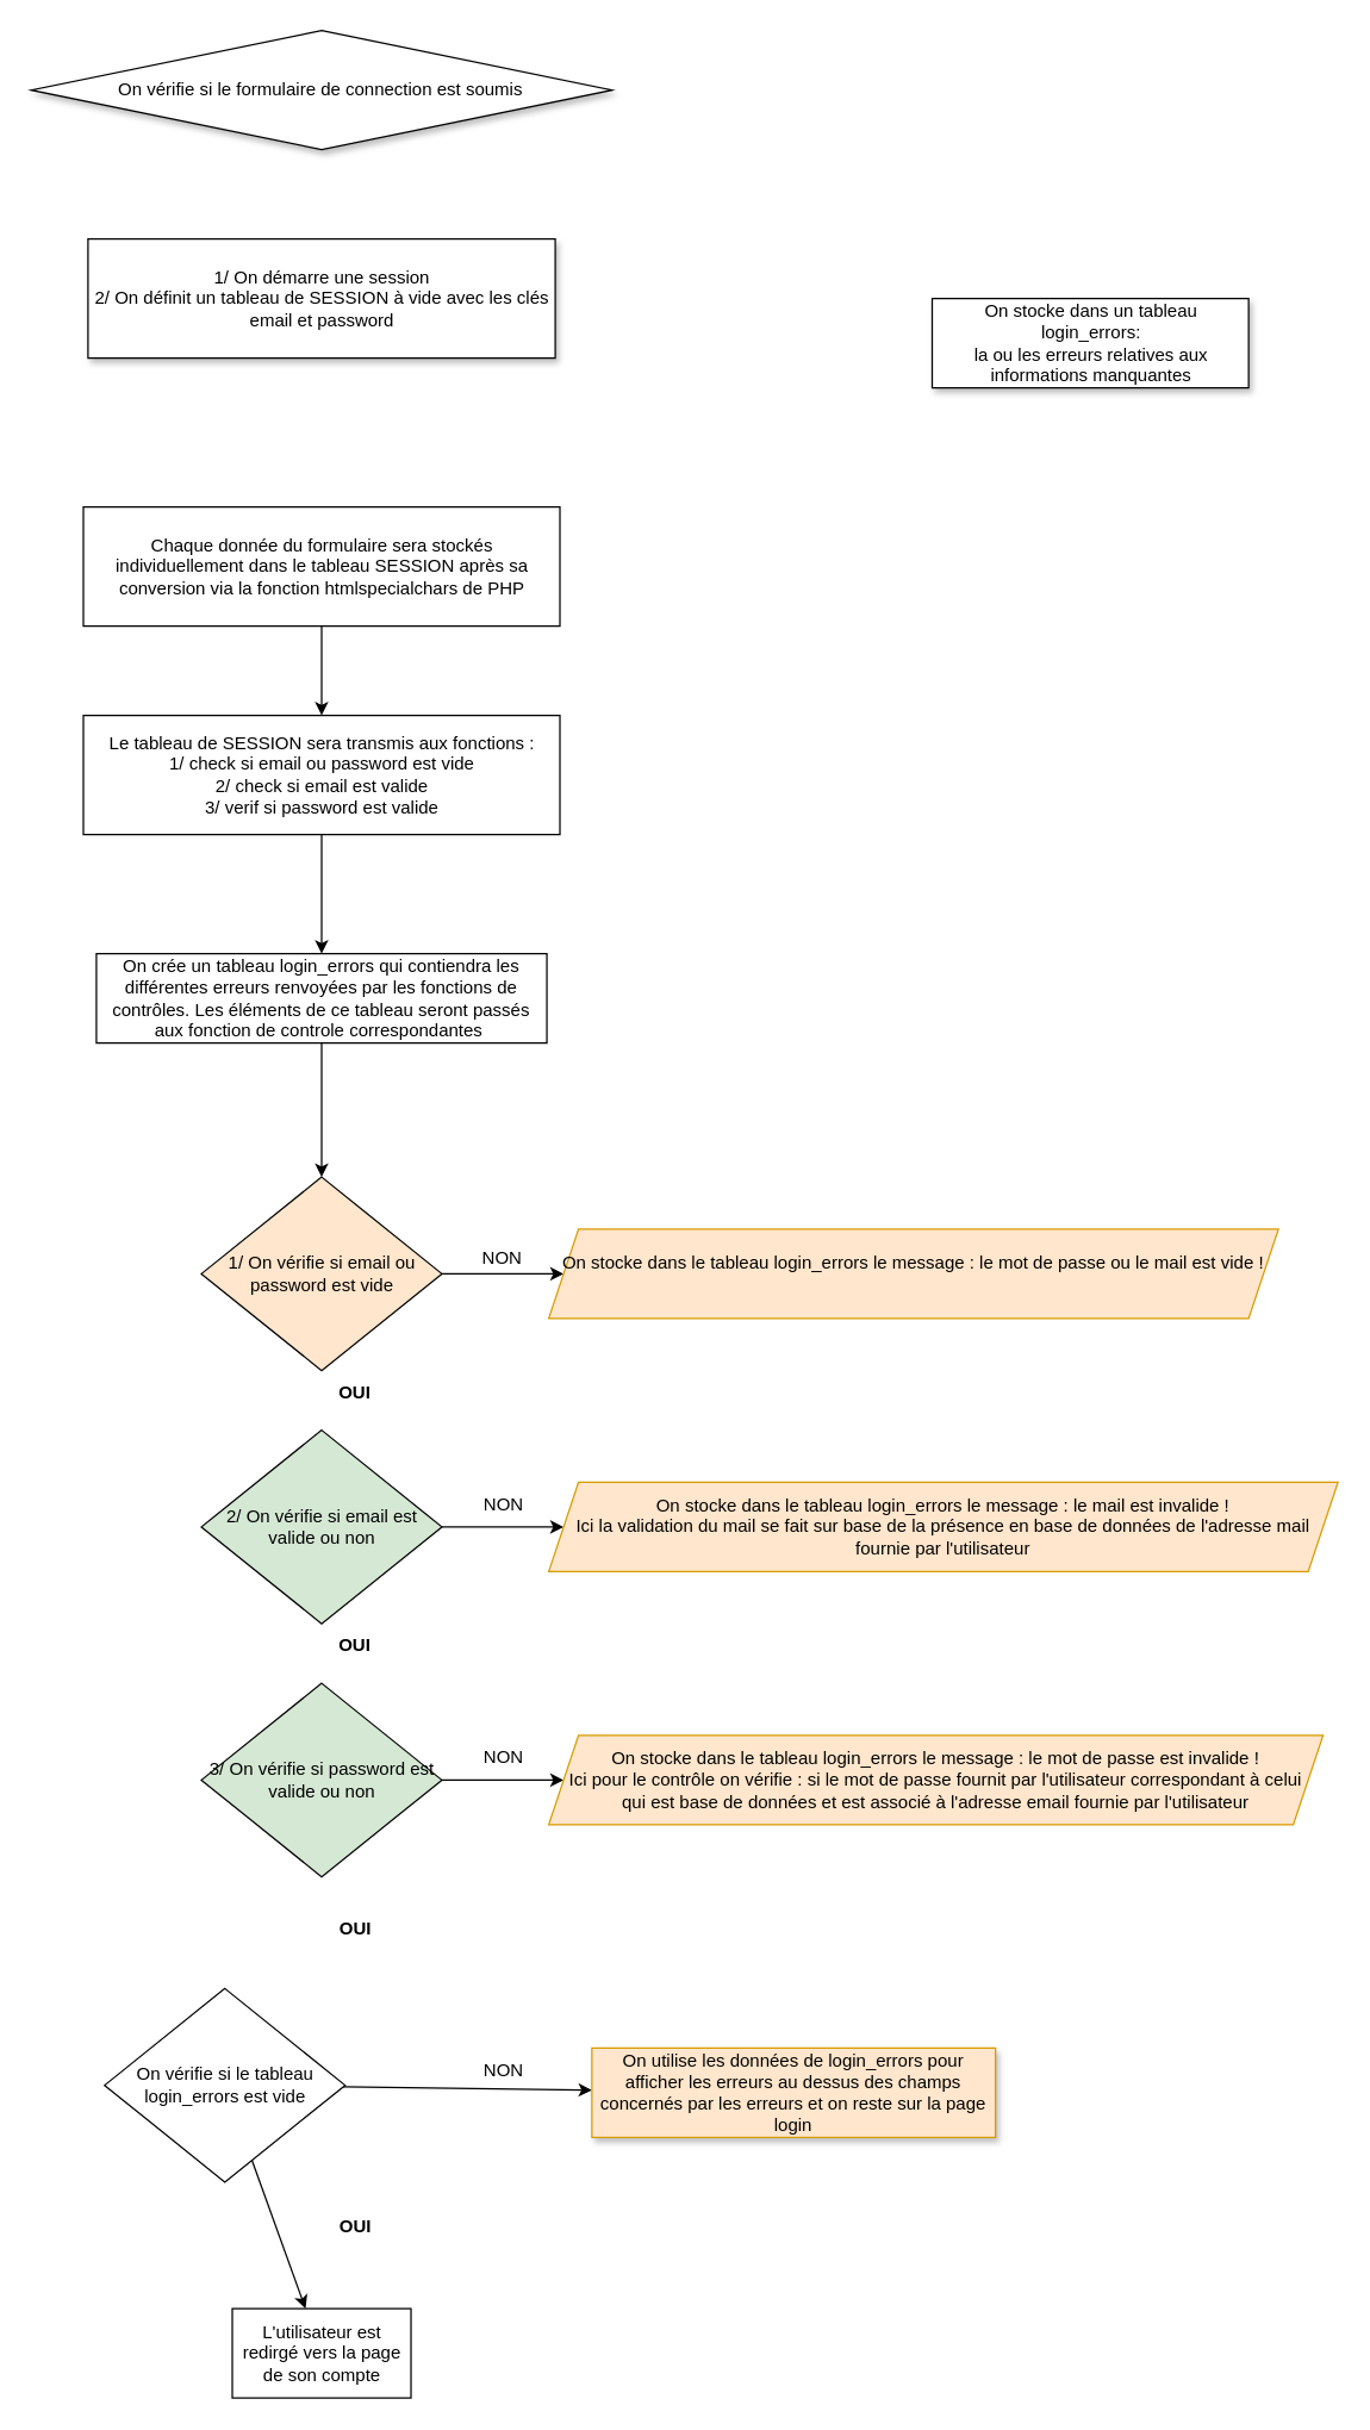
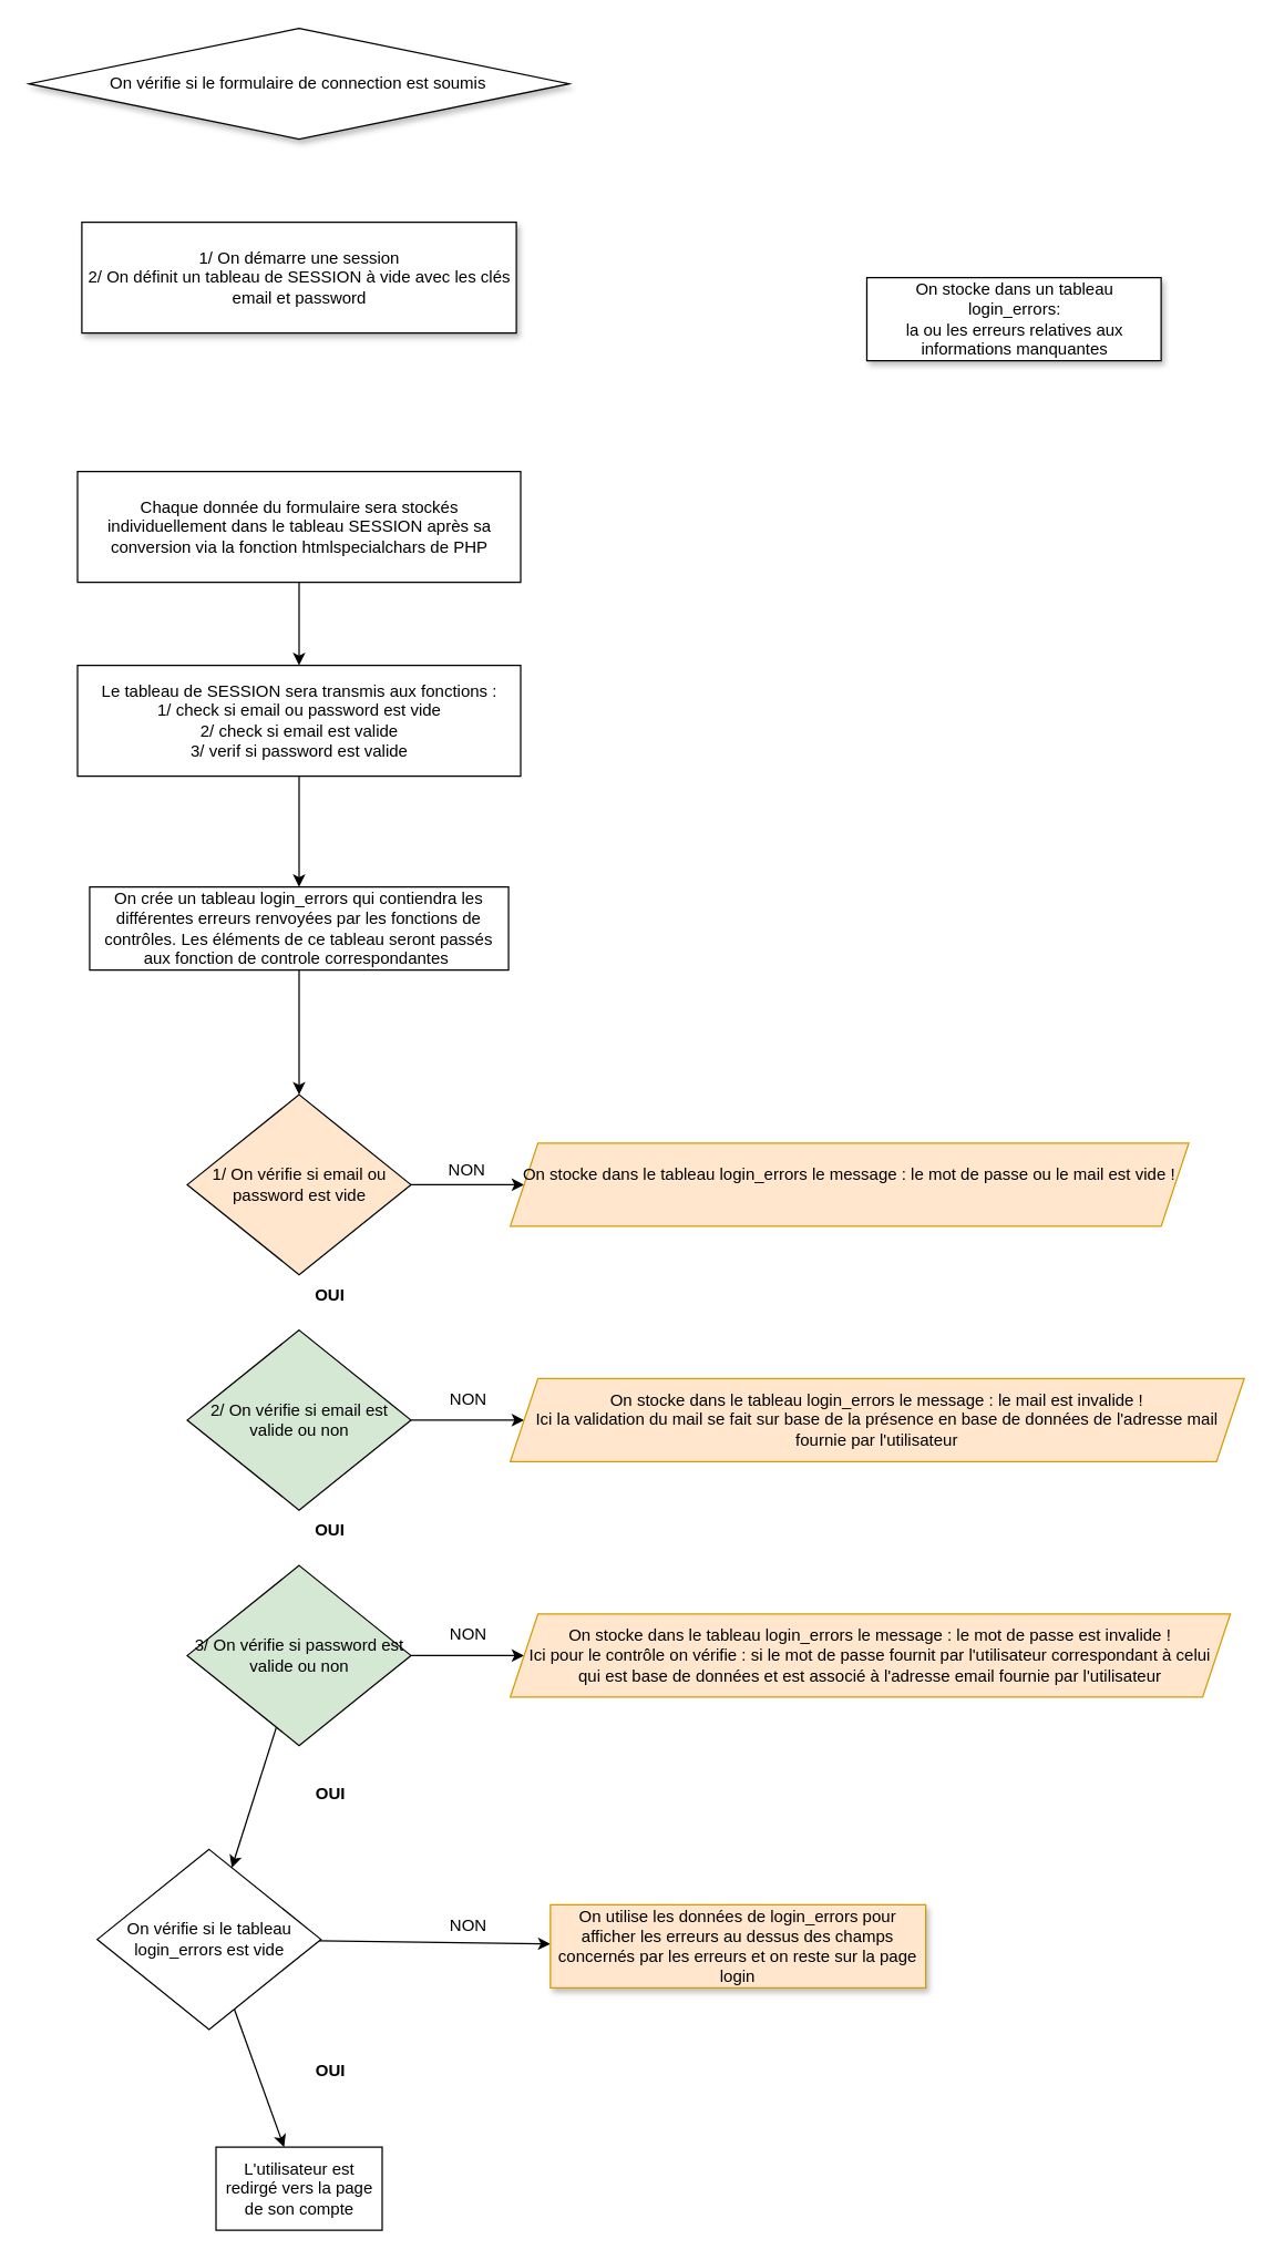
  <mxCell id="0" />
  <mxCell id="1" parent="0" />
  <mxCell id="2" style="edgeStyle=none;html=1;exitX=0.5;exitY=1;exitDx=0;exitDy=0;entryX=0.5;entryY=0;entryDx=0;entryDy=0;" edge="1" parent="1" source="3" target="20"><mxGeometry relative="1" as="geometry" /></mxCell>
  <mxCell id="3" value="Chaque donnée du formulaire sera stockés individuellement dans le tableau SESSION après sa conversion via la fonction htmlspecialchars de PHP" style="rounded=0;whiteSpace=wrap;html=1;" vertex="1" parent="1"><mxGeometry x="55.5" y="340" width="320" height="80" as="geometry" /></mxCell>
  <mxCell id="4" style="edgeStyle=none;html=1;exitX=1;exitY=0.5;exitDx=0;exitDy=0;entryX=0;entryY=0.5;entryDx=0;entryDy=0;" edge="1" parent="1" source="5" target="9"><mxGeometry relative="1" as="geometry" /></mxCell>
  <mxCell id="5" value="1/ On vérifie si email ou password est vide" style="rhombus;whiteSpace=wrap;html=1;fillColor=#ffe6cc;" vertex="1" parent="1"><mxGeometry x="134.75" y="790" width="161.5" height="130" as="geometry" /></mxCell>
  <mxCell id="6" value="2/ On vérifie si email est valide ou non" style="rhombus;whiteSpace=wrap;html=1;fillColor=#d5e8d4;" vertex="1" parent="1"><mxGeometry x="134.75" y="960" width="161.5" height="130" as="geometry" /></mxCell>
+ <mxCell id="7" value="" style="edgeStyle=none;html=1;" edge="1" parent="1" source="8" target="25"><mxGeometry relative="1" as="geometry" /></mxCell>
  <mxCell id="8" value="3/ On vérifie si password est valide ou non" style="rhombus;whiteSpace=wrap;html=1;fillColor=#d5e8d4;" vertex="1" parent="1"><mxGeometry x="134.75" y="1130" width="161.5" height="130" as="geometry" /></mxCell>
  <mxCell id="9" value="On stocke dans le tableau login_errors le message : le mot de passe ou le mail est vide !&lt;br&gt;&amp;nbsp;" style="shape=parallelogram;perimeter=parallelogramPerimeter;whiteSpace=wrap;html=1;fixedSize=1;fillColor=#ffe6cc;strokeColor=#d79b00;" vertex="1" parent="1"><mxGeometry x="368" y="825" width="490" height="60" as="geometry" /></mxCell>
  <mxCell id="10" value="NON" style="text;strokeColor=none;align=center;fillColor=none;html=1;verticalAlign=middle;whiteSpace=wrap;rounded=0;" vertex="1" parent="1"><mxGeometry x="306.75" y="830" width="60" height="30" as="geometry" /></mxCell>
  <mxCell id="11" value="&lt;b&gt;OUI&lt;/b&gt;" style="text;strokeColor=none;align=center;fillColor=none;html=1;verticalAlign=middle;whiteSpace=wrap;rounded=0;" vertex="1" parent="1"><mxGeometry x="208" y="920" width="60" height="30" as="geometry" /></mxCell>
  <mxCell id="12" style="edgeStyle=none;html=1;exitX=1;exitY=0.5;exitDx=0;exitDy=0;entryX=0;entryY=0.5;entryDx=0;entryDy=0;" edge="1" parent="1" target="13"><mxGeometry relative="1" as="geometry"><mxPoint x="296.25" y="1025" as="sourcePoint" /></mxGeometry></mxCell>
  <mxCell id="13" value="On stocke dans le tableau login_errors le message : le mail est invalide !&lt;br&gt;Ici la validation du mail se fait sur base de la présence en base de données de l'adresse mail fournie par l'utilisateur" style="shape=parallelogram;perimeter=parallelogramPerimeter;whiteSpace=wrap;html=1;fixedSize=1;fillColor=#ffe6cc;strokeColor=#d79b00;" vertex="1" parent="1"><mxGeometry x="368" y="995" width="530" height="60" as="geometry" /></mxCell>
  <mxCell id="14" style="edgeStyle=none;html=1;exitX=1;exitY=0.5;exitDx=0;exitDy=0;entryX=0;entryY=0.5;entryDx=0;entryDy=0;" edge="1" parent="1" target="15"><mxGeometry relative="1" as="geometry"><mxPoint x="296.25" y="1195" as="sourcePoint" /></mxGeometry></mxCell>
  <mxCell id="15" value="On stocke dans le tableau login_errors le message : le mot de passe est invalide !&lt;br&gt;Ici pour le contrôle on vérifie : si le mot de passe fournit par l'utilisateur correspondant à celui &lt;br&gt;qui est base de données et est associé à l'adresse email fournie par l'utilisateur" style="shape=parallelogram;perimeter=parallelogramPerimeter;whiteSpace=wrap;html=1;fixedSize=1;fillColor=#ffe6cc;strokeColor=#d79b00;" vertex="1" parent="1"><mxGeometry x="368" y="1165" width="520" height="60" as="geometry" /></mxCell>
  <mxCell id="16" value="NON" style="text;strokeColor=none;align=center;fillColor=none;html=1;verticalAlign=middle;whiteSpace=wrap;rounded=0;" vertex="1" parent="1"><mxGeometry x="308" y="995" width="60" height="30" as="geometry" /></mxCell>
  <mxCell id="17" value="&lt;b&gt;OUI&lt;/b&gt;" style="text;strokeColor=none;align=center;fillColor=none;html=1;verticalAlign=middle;whiteSpace=wrap;rounded=0;" vertex="1" parent="1"><mxGeometry x="208" y="1090" width="60" height="30" as="geometry" /></mxCell>
  <mxCell id="18" value="NON" style="text;strokeColor=none;align=center;fillColor=none;html=1;verticalAlign=middle;whiteSpace=wrap;rounded=0;" vertex="1" parent="1"><mxGeometry x="308" y="1165" width="60" height="30" as="geometry" /></mxCell>
  <mxCell id="19" style="edgeStyle=none;html=1;exitX=0.5;exitY=1;exitDx=0;exitDy=0;entryX=0.5;entryY=0;entryDx=0;entryDy=0;" edge="1" parent="1" source="20" target="22"><mxGeometry relative="1" as="geometry" /></mxCell>
  <mxCell id="20" value="Le tableau de SESSION sera transmis aux fonctions :&lt;br&gt;1/ check si email ou password est vide&lt;br&gt;2/ check si email est valide&lt;br&gt;3/ verif si password est valide" style="rounded=0;whiteSpace=wrap;html=1;" vertex="1" parent="1"><mxGeometry x="55.5" y="480" width="320" height="80" as="geometry" /></mxCell>
  <mxCell id="21" style="edgeStyle=none;html=1;exitX=0.5;exitY=1;exitDx=0;exitDy=0;entryX=0.5;entryY=0;entryDx=0;entryDy=0;" edge="1" parent="1" source="22" target="5"><mxGeometry relative="1" as="geometry" /></mxCell>
  <mxCell id="22" value="On crée un tableau login_errors qui contiendra les différentes erreurs renvoyées par les fonctions de contrôles. Les éléments de ce tableau seront passés aux fonction de controle correspondantes&amp;nbsp;" style="rounded=0;whiteSpace=wrap;html=1;" vertex="1" parent="1"><mxGeometry x="64.25" y="640" width="302.5" height="60" as="geometry" /></mxCell>
  <mxCell id="23" value="" style="edgeStyle=none;html=1;" edge="1" parent="1" source="25" target="26"><mxGeometry relative="1" as="geometry" /></mxCell>
  <mxCell id="24" value="" style="edgeStyle=none;html=1;" edge="1" parent="1" source="25" target="28"><mxGeometry relative="1" as="geometry" /></mxCell>
  <mxCell id="25" value="On vérifie si le tableau login_errors est vide" style="rhombus;whiteSpace=wrap;html=1;" vertex="1" parent="1"><mxGeometry x="69.75" y="1335" width="161.5" height="130" as="geometry" /></mxCell>
  <mxCell id="26" value="L'utilisateur est redirgé vers la page de son compte" style="whiteSpace=wrap;html=1;" vertex="1" parent="1"><mxGeometry x="155.5" y="1550" width="120" height="60" as="geometry" /></mxCell>
  <mxCell id="27" value="&lt;b&gt;OUI&lt;/b&gt;" style="text;html=1;align=center;verticalAlign=middle;resizable=0;points=[];autosize=1;strokeColor=none;fillColor=none;" vertex="1" parent="1"><mxGeometry x="218" y="1280" width="40" height="30" as="geometry" /></mxCell>
  <mxCell id="28" value="On utilise les données de login_errors pour afficher les erreurs au dessus des champs concernés par les erreurs et on reste sur la page login" style="whiteSpace=wrap;html=1;rounded=0;glass=0;shadow=1;fillColor=#ffe6cc;strokeColor=#d79b00;" vertex="1" parent="1"><mxGeometry x="397" y="1375" width="271" height="60" as="geometry" /></mxCell>
  <mxCell id="29" value="&lt;b&gt;OUI&lt;/b&gt;" style="text;html=1;align=center;verticalAlign=middle;resizable=0;points=[];autosize=1;strokeColor=none;fillColor=none;" vertex="1" parent="1"><mxGeometry x="218" y="1480" width="40" height="30" as="geometry" /></mxCell>
  <mxCell id="30" value="NON" style="text;strokeColor=none;align=center;fillColor=none;html=1;verticalAlign=middle;whiteSpace=wrap;rounded=0;" vertex="1" parent="1"><mxGeometry x="308" y="1375" width="60" height="30" as="geometry" /></mxCell>
  <mxCell id="31" value="On vérifie si le formulaire de connection est soumis" style="rhombus;whiteSpace=wrap;html=1;rounded=0;shadow=1;glass=0;fillColor=default;" vertex="1" parent="1"><mxGeometry x="20.49" y="20" width="390" height="80" as="geometry" /></mxCell>
  <mxCell id="32" value="1/ On démarre une session&lt;br&gt;2/ On définit un tableau de SESSION à vide avec les clés email et password" style="rounded=0;whiteSpace=wrap;html=1;shadow=1;glass=0;fillColor=default;" vertex="1" parent="1"><mxGeometry x="58.62" y="160" width="313.75" height="80" as="geometry" /></mxCell>
  <mxCell id="33" value="On stocke dans un tableau login_errors:&lt;br&gt;la ou les erreurs relatives aux informations manquantes" style="whiteSpace=wrap;html=1;rounded=0;shadow=1;glass=0;" vertex="1" parent="1"><mxGeometry x="625.5" y="200" width="212.5" height="60" as="geometry" /></mxCell>
